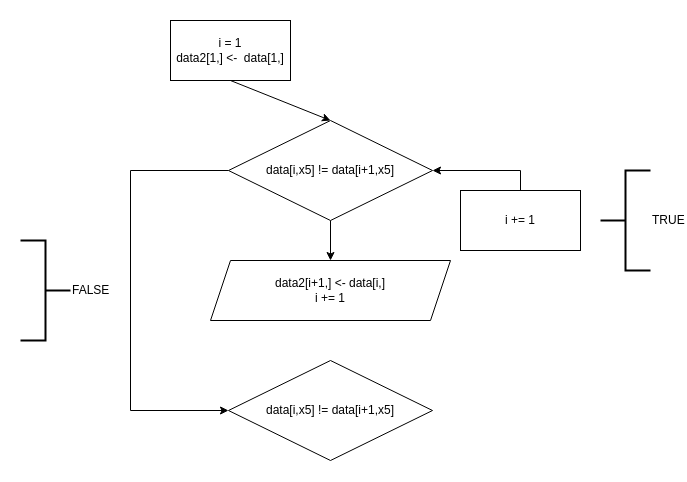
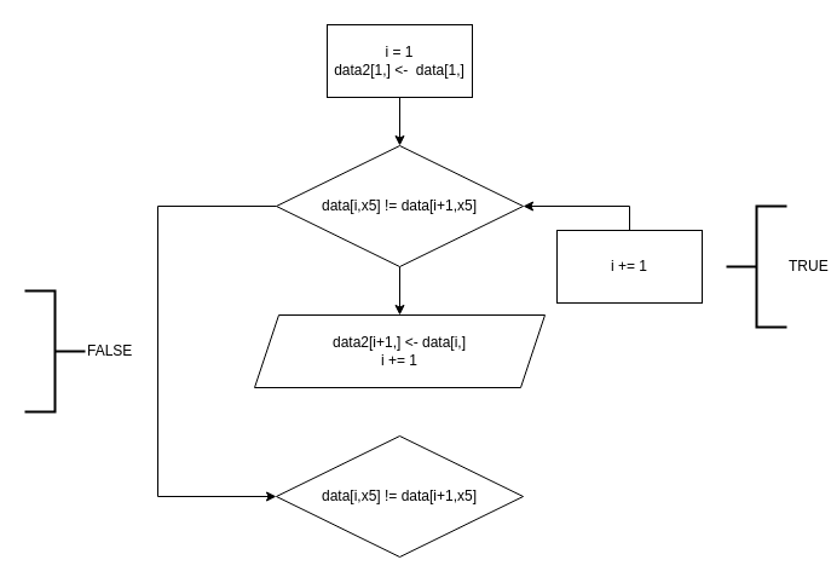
  <mxCell id="0" />
  <mxCell id="1" parent="0" />
- <mxCell id="2" value="i = 1&lt;br&gt;data2[1,] &amp;lt;-&amp;nbsp; data[1,]" style="rounded=0;whiteSpace=wrap;html=1;" vertex="1" parent="1"><mxGeometry x="170" y="20" width="120" height="60" as="geometry" /></mxCell>
+ <mxCell id="2" value="i = 1&lt;br&gt;data2[1,] &amp;lt;-&amp;nbsp; data[1,]" style="rounded=0;whiteSpace=wrap;html=1;" vertex="1" parent="1"><mxGeometry x="270" y="20" width="120" height="60" as="geometry" /></mxCell>
  <mxCell id="3" value="" style="edgeStyle=orthogonalEdgeStyle;rounded=0;orthogonalLoop=1;jettySize=auto;html=1;" edge="1" parent="1" source="5" target="6"><mxGeometry relative="1" as="geometry" /></mxCell>
  <mxCell id="4" value="" style="edgeStyle=orthogonalEdgeStyle;rounded=0;orthogonalLoop=1;jettySize=auto;html=1;entryX=0;entryY=0.5;entryDx=0;entryDy=0;" edge="1" parent="1" source="5" target="11"><mxGeometry relative="1" as="geometry"><Array as="points"><mxPoint x="130" y="170" /><mxPoint x="130" y="410" /></Array></mxGeometry></mxCell>
  <mxCell id="5" value="data[i,x5] != data[i+1,x5]" style="rhombus;whiteSpace=wrap;html=1;rounded=0;" vertex="1" parent="1"><mxGeometry x="228" y="120" width="204" height="100" as="geometry" /></mxCell>
  <mxCell id="6" value="data2[i+1,] &amp;lt;- data[i,]&lt;br&gt;i += 1" style="shape=parallelogram;perimeter=parallelogramPerimeter;whiteSpace=wrap;html=1;fixedSize=1;rounded=0;" vertex="1" parent="1"><mxGeometry x="210" y="260" width="240" height="60" as="geometry" /></mxCell>
  <mxCell id="7" value="" style="endArrow=classic;html=1;rounded=0;exitX=0.5;exitY=1;exitDx=0;exitDy=0;entryX=0.5;entryY=0;entryDx=0;entryDy=0;" edge="1" parent="1" source="2" target="5"><mxGeometry width="50" height="50" relative="1" as="geometry"><mxPoint x="320" y="370" as="sourcePoint" /><mxPoint x="370" y="320" as="targetPoint" /></mxGeometry></mxCell>
  <mxCell id="8" value="TRUE" style="strokeWidth=2;html=1;shape=mxgraph.flowchart.annotation_2;align=left;labelPosition=right;pointerEvents=1;" vertex="1" parent="1"><mxGeometry x="600" y="170" width="50" height="100" as="geometry" /></mxCell>
  <mxCell id="9" value="i += 1" style="whiteSpace=wrap;html=1;rounded=0;" vertex="1" parent="1"><mxGeometry x="460" y="190" width="120" height="60" as="geometry" /></mxCell>
  <mxCell id="10" value="" style="endArrow=classic;html=1;rounded=0;entryX=1;entryY=0.5;entryDx=0;entryDy=0;exitX=0.5;exitY=0;exitDx=0;exitDy=0;" edge="1" parent="1" source="9" target="5"><mxGeometry width="50" height="50" relative="1" as="geometry"><mxPoint x="320" y="370" as="sourcePoint" /><mxPoint x="370" y="320" as="targetPoint" /><Array as="points"><mxPoint x="520" y="170" /></Array></mxGeometry></mxCell>
  <mxCell id="11" value="data[i,x5] != data[i+1,x5]" style="rhombus;whiteSpace=wrap;html=1;rounded=0;" vertex="1" parent="1"><mxGeometry x="228" y="360" width="204" height="100" as="geometry" /></mxCell>
  <mxCell id="12" value="FALSE" style="strokeWidth=2;html=1;shape=mxgraph.flowchart.annotation_2;align=left;labelPosition=right;pointerEvents=1;flipH=1;" vertex="1" parent="1"><mxGeometry x="20" y="240" width="50" height="100" as="geometry" /></mxCell>
